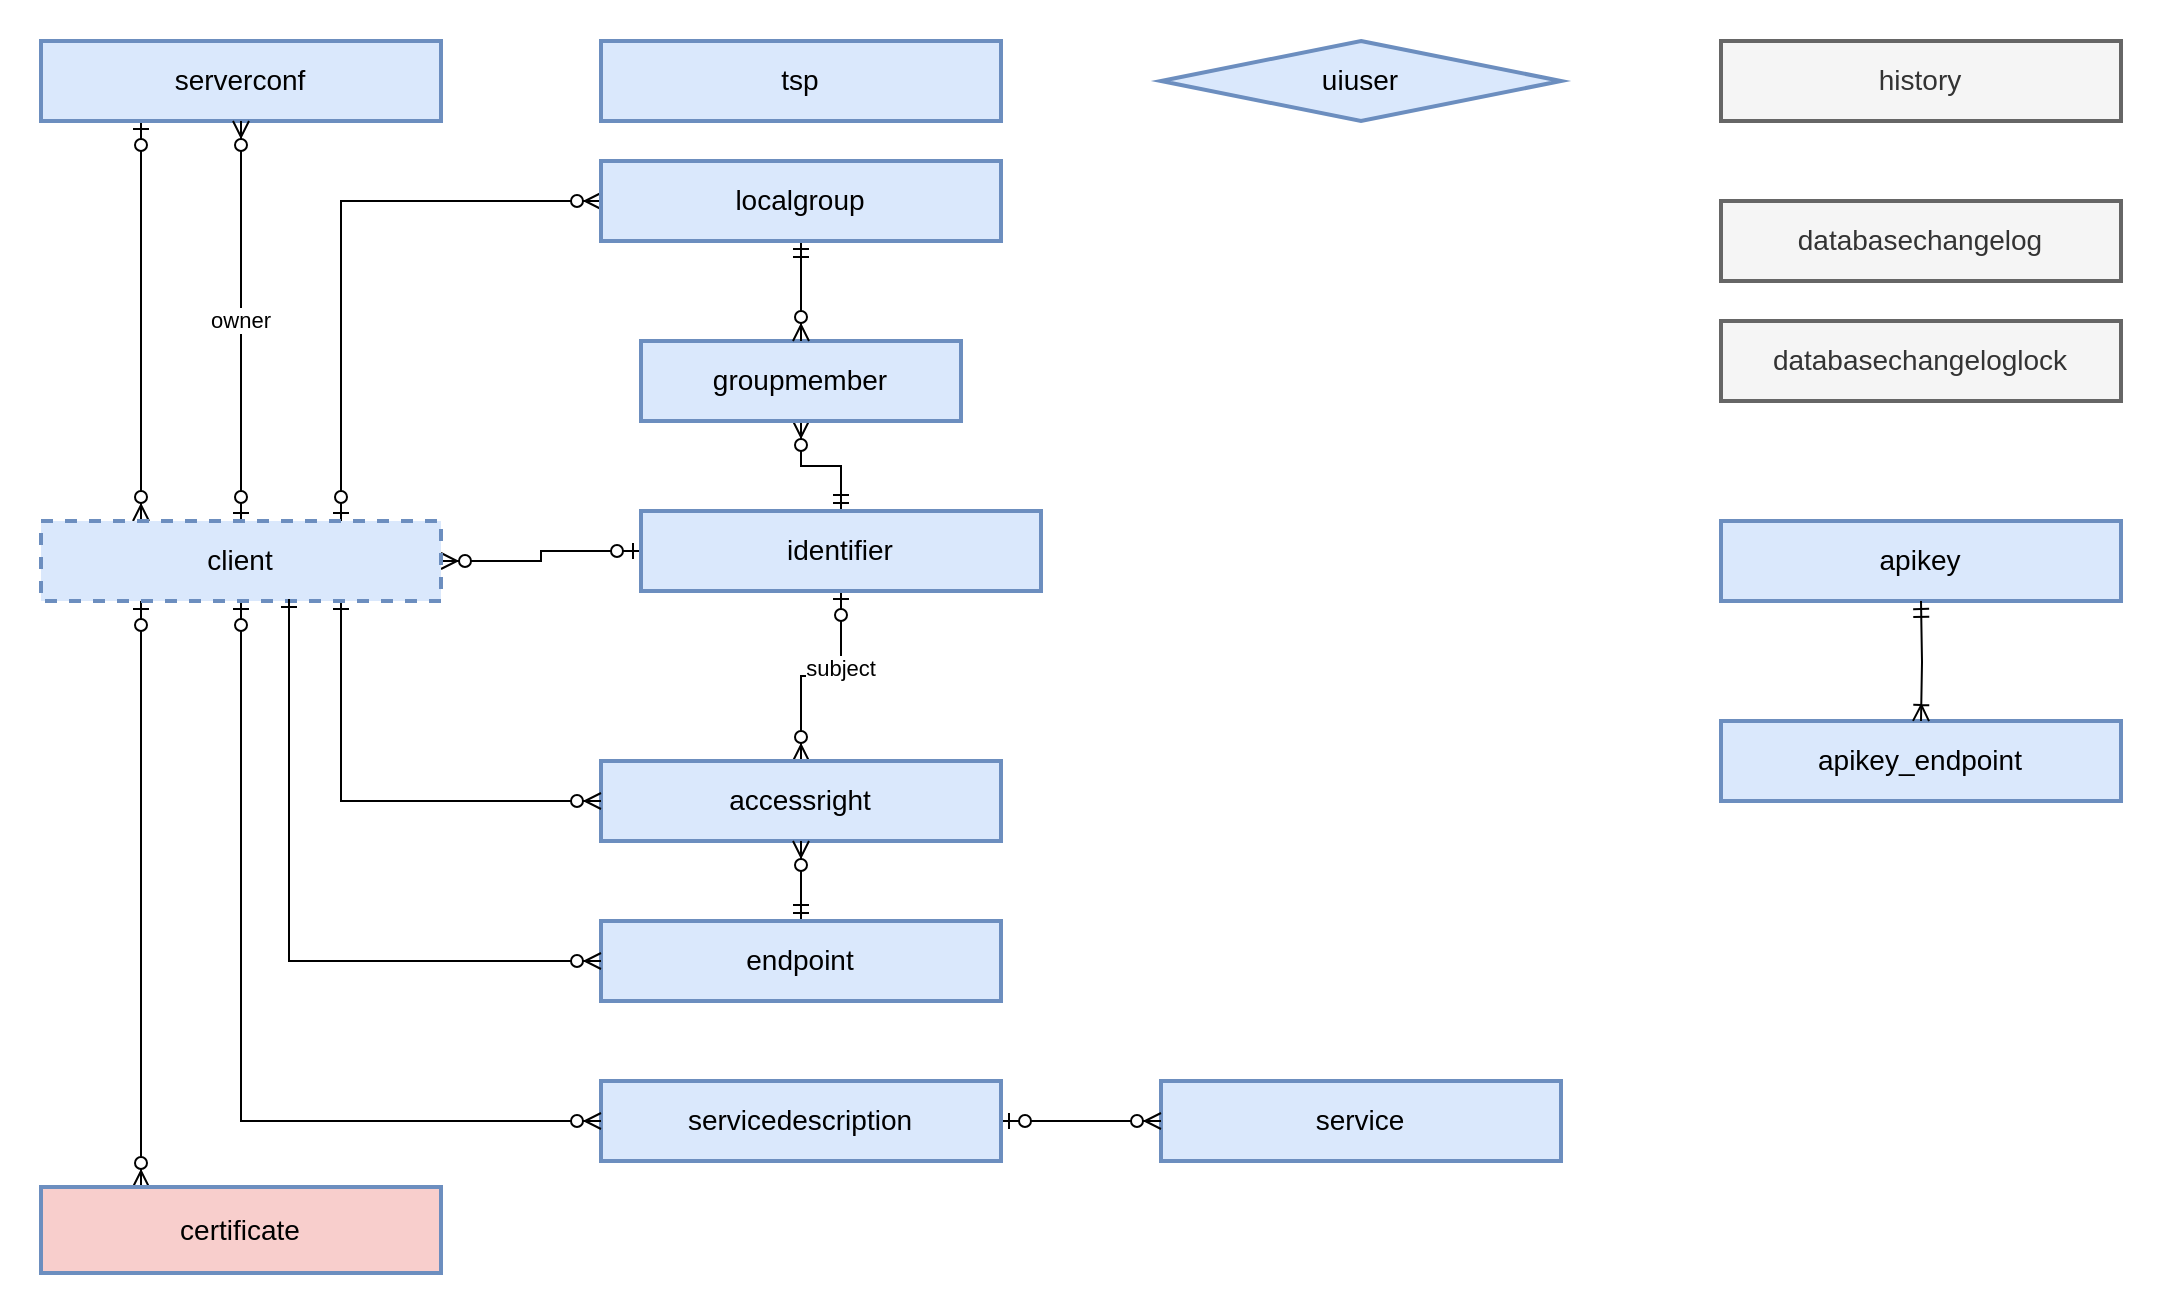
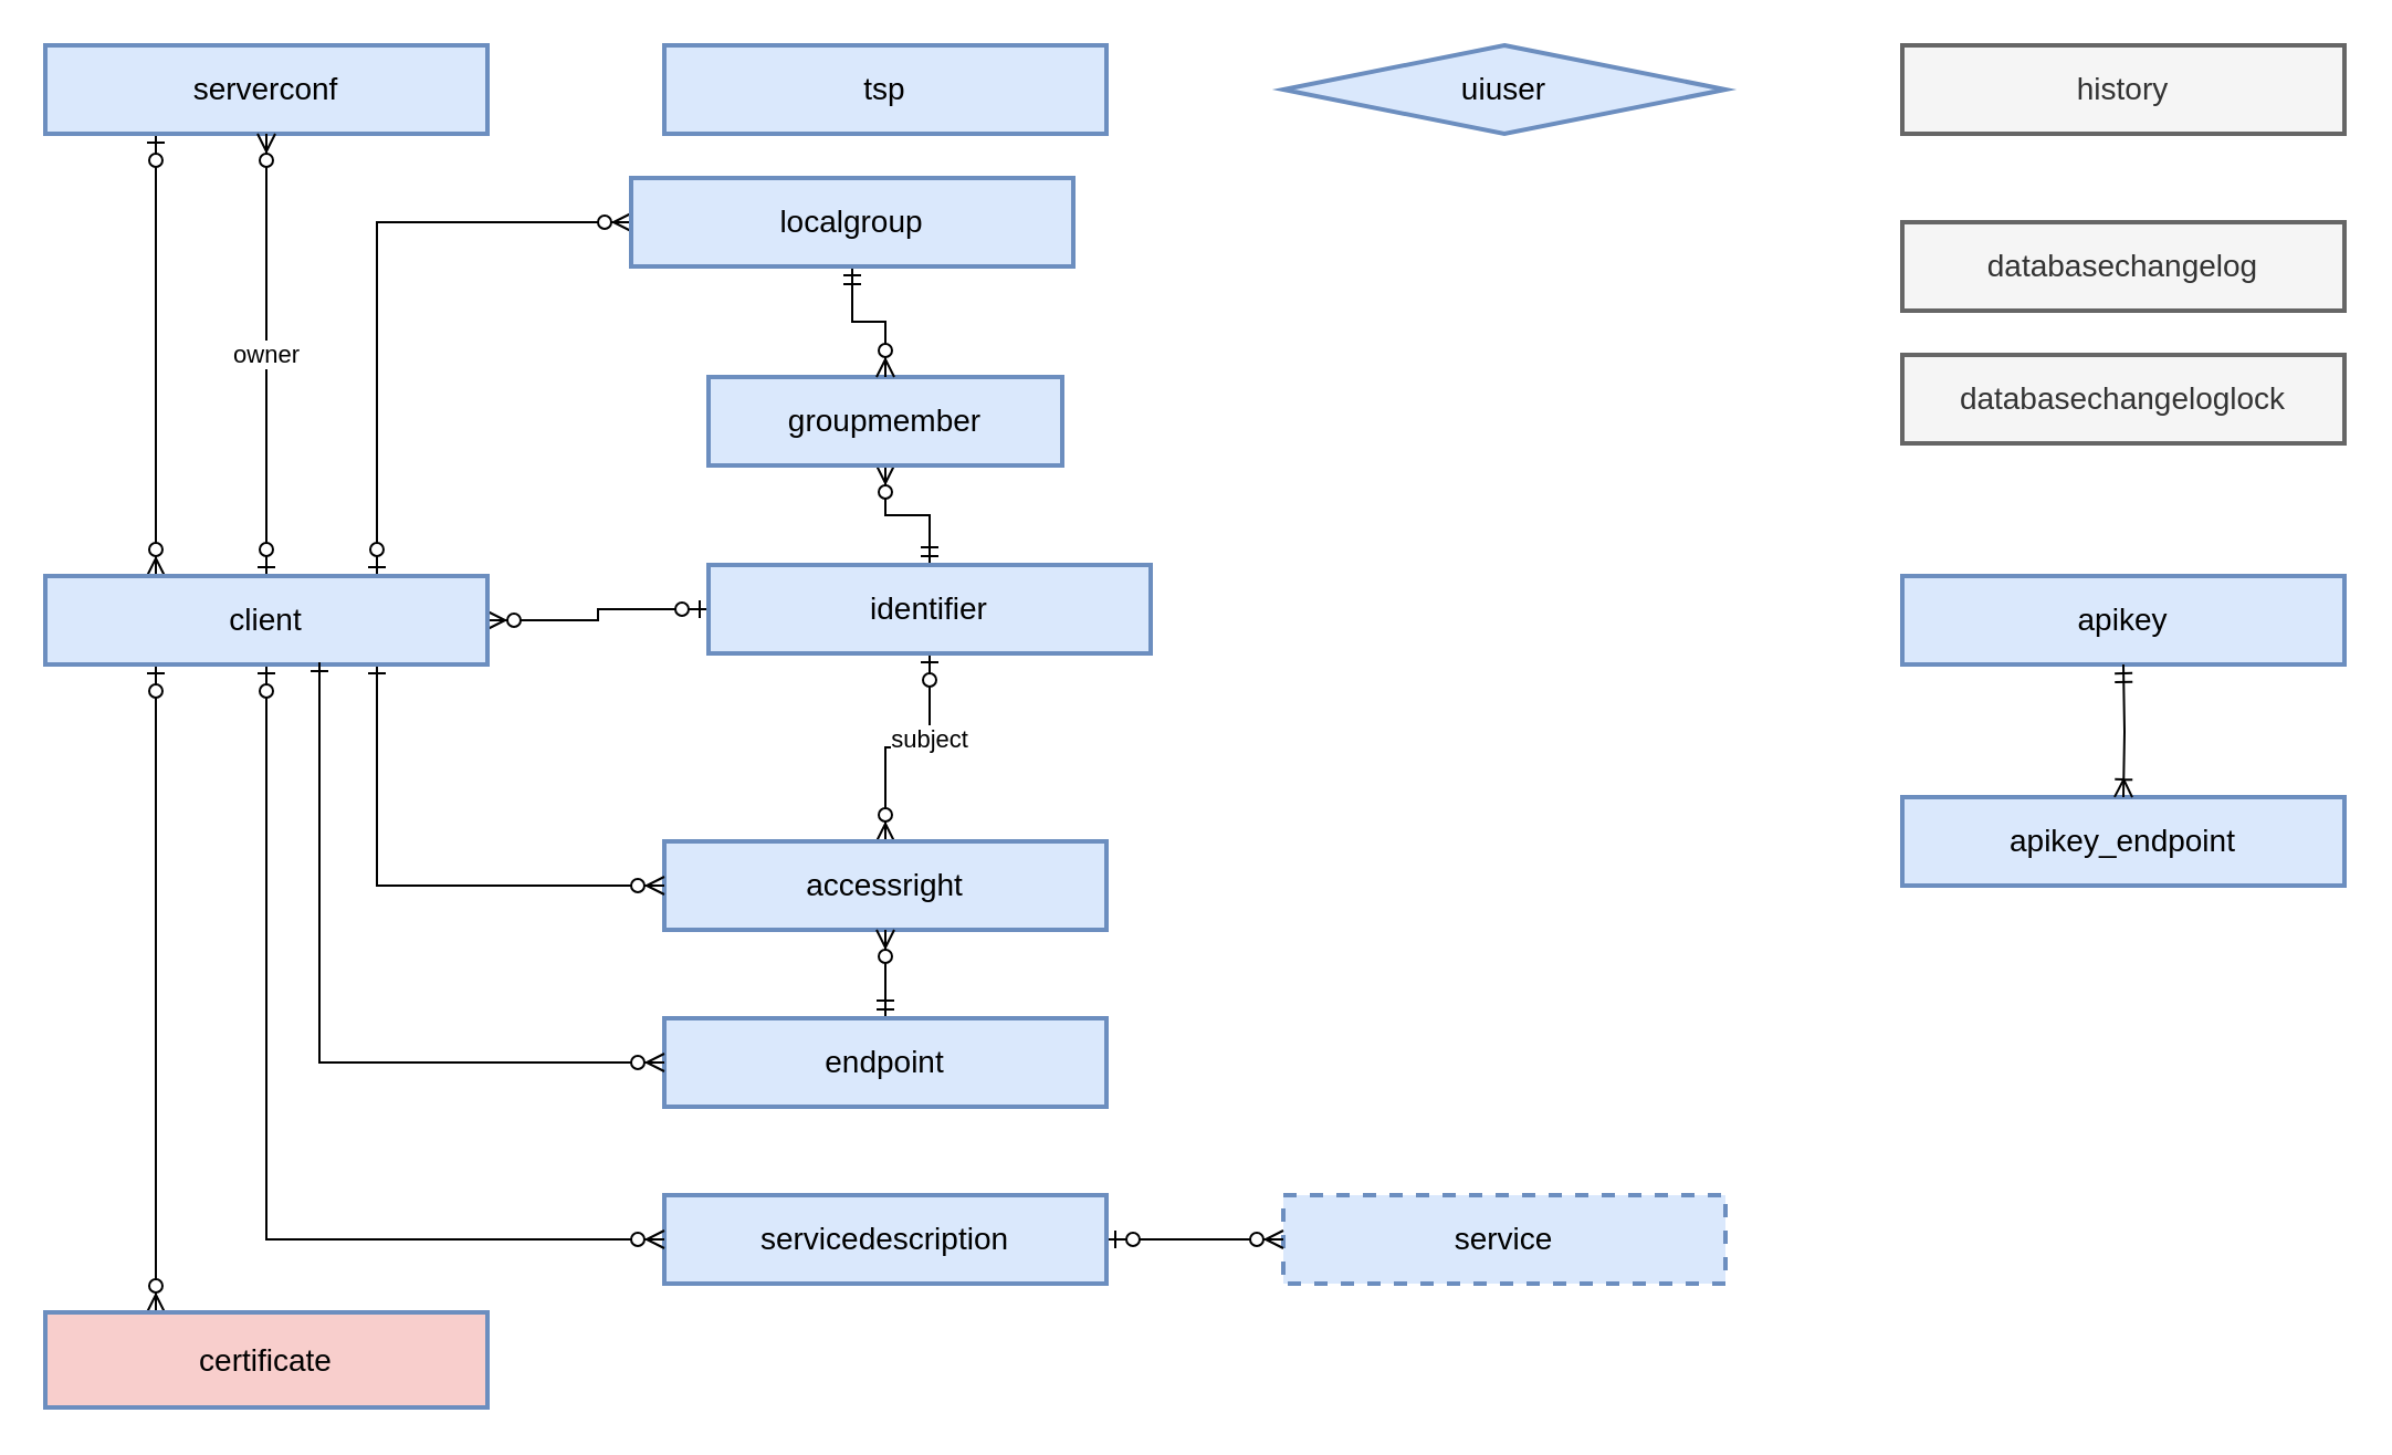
  <mxCell id="0" />
  <mxCell id="1" parent="0" />
- <mxCell id="2" value="service&lt;br&gt;" style="strokeWidth=2;whiteSpace=wrap;html=1;align=center;fontSize=14;fillColor=#dae8fc;strokeColor=#6c8ebf;" parent="1" vertex="1"><mxGeometry x="580" y="540" width="200" height="40" as="geometry" /></mxCell>
+ <mxCell id="2" value="service&lt;br&gt;" style="strokeWidth=2;whiteSpace=wrap;html=1;align=center;fontSize=14;fillColor=#dae8fc;strokeColor=#6c8ebf;dashed=1;" parent="1" vertex="1"><mxGeometry x="580" y="540" width="200" height="40" as="geometry" /></mxCell>
  <mxCell id="3" style="edgeStyle=orthogonalEdgeStyle;rounded=0;orthogonalLoop=1;jettySize=auto;html=1;exitX=1;exitY=0.5;exitDx=0;exitDy=0;entryX=0;entryY=0.5;entryDx=0;entryDy=0;startArrow=ERzeroToOne;startFill=1;endArrow=ERzeroToMany;endFill=1;" parent="1" source="4" target="2" edge="1"><mxGeometry relative="1" as="geometry" /></mxCell>
  <mxCell id="4" value="servicedescription&lt;br&gt;" style="strokeWidth=2;whiteSpace=wrap;html=1;align=center;fontSize=14;fillColor=#dae8fc;strokeColor=#6c8ebf;" parent="1" vertex="1"><mxGeometry x="300" y="540" width="200" height="40" as="geometry" /></mxCell>
  <mxCell id="5" style="edgeStyle=orthogonalEdgeStyle;rounded=0;orthogonalLoop=1;jettySize=auto;html=1;exitX=0;exitY=0.5;exitDx=0;exitDy=0;startArrow=ERzeroToOne;startFill=1;endArrow=ERzeroToMany;endFill=1;comic=0;" parent="1" source="8" target="23" edge="1"><mxGeometry relative="1" as="geometry" /></mxCell>
  <mxCell id="6" value="subject&lt;br&gt;" style="edgeStyle=orthogonalEdgeStyle;rounded=0;orthogonalLoop=1;jettySize=auto;html=1;exitX=0.5;exitY=1;exitDx=0;exitDy=0;entryX=0.5;entryY=0;entryDx=0;entryDy=0;startArrow=ERzeroToOne;startFill=1;endArrow=ERzeroToMany;endFill=1;" parent="1" source="8" target="10" edge="1"><mxGeometry x="-0.25" relative="1" as="geometry"><mxPoint as="offset" /></mxGeometry></mxCell>
  <mxCell id="7" style="edgeStyle=orthogonalEdgeStyle;rounded=0;orthogonalLoop=1;jettySize=auto;html=1;exitX=0.5;exitY=0;exitDx=0;exitDy=0;entryX=0.5;entryY=1;entryDx=0;entryDy=0;startArrow=ERmandOne;startFill=0;endArrow=ERzeroToMany;endFill=1;" parent="1" source="8" target="9" edge="1"><mxGeometry relative="1" as="geometry" /></mxCell>
  <mxCell id="8" value="identifier&lt;br&gt;" style="strokeWidth=2;whiteSpace=wrap;html=1;align=center;fontSize=14;fillColor=#dae8fc;strokeColor=#6c8ebf;" parent="1" vertex="1"><mxGeometry x="320" y="255" width="200" height="40" as="geometry" /></mxCell>
  <mxCell id="9" value="groupmember&lt;br&gt;" style="strokeWidth=2;whiteSpace=wrap;html=1;align=center;fontSize=14;fillColor=#dae8fc;strokeColor=#6c8ebf;" parent="1" vertex="1"><mxGeometry x="320" y="170" width="160" height="40" as="geometry" /></mxCell>
  <mxCell id="10" value="accessright&lt;br&gt;" style="strokeWidth=2;whiteSpace=wrap;html=1;align=center;fontSize=14;fillColor=#dae8fc;strokeColor=#6c8ebf;" parent="1" vertex="1"><mxGeometry x="300" y="380" width="200" height="40" as="geometry" /></mxCell>
  <mxCell id="11" value="databasechangeloglock&lt;br&gt;" style="strokeWidth=2;whiteSpace=wrap;html=1;align=center;fontSize=14;fillColor=#f5f5f5;strokeColor=#666666;fontColor=#333333;" parent="1" vertex="1"><mxGeometry x="860" y="160" width="200" height="40" as="geometry" /></mxCell>
  <mxCell id="12" value="databasechangelog&lt;br&gt;" style="strokeWidth=2;whiteSpace=wrap;html=1;align=center;fontSize=14;fillColor=#f5f5f5;strokeColor=#666666;fontColor=#333333;" parent="1" vertex="1"><mxGeometry x="860" y="100" width="200" height="40" as="geometry" /></mxCell>
  <mxCell id="13" value="history&lt;br&gt;" style="strokeWidth=2;whiteSpace=wrap;html=1;align=center;fontSize=14;fillColor=#f5f5f5;strokeColor=#666666;fontColor=#333333;" parent="1" vertex="1"><mxGeometry x="860" y="20" width="200" height="40" as="geometry" /></mxCell>
  <mxCell id="14" value="uiuser&lt;br&gt;" style="rhombus;strokeWidth=2;whiteSpace=wrap;html=1;align=center;fontSize=14;fillColor=#dae8fc;strokeColor=#6c8ebf;" parent="1" vertex="1"><mxGeometry x="580" y="20" width="200" height="40" as="geometry" /></mxCell>
  <mxCell id="15" style="edgeStyle=orthogonalEdgeStyle;rounded=0;orthogonalLoop=1;jettySize=auto;html=1;exitX=0.25;exitY=1;exitDx=0;exitDy=0;startArrow=ERzeroToOne;startFill=1;endArrow=ERzeroToMany;endFill=1;entryX=0.25;entryY=0;entryDx=0;entryDy=0;" parent="1" source="16" target="23" edge="1"><mxGeometry relative="1" as="geometry" /></mxCell>
  <mxCell id="16" value="serverconf&lt;br&gt;" style="strokeWidth=2;whiteSpace=wrap;html=1;align=center;fontSize=14;fillColor=#dae8fc;strokeColor=#6c8ebf;" parent="1" vertex="1"><mxGeometry x="20" y="20" width="200" height="40" as="geometry" /></mxCell>
  <mxCell id="17" value="tsp&lt;br&gt;" style="strokeWidth=2;whiteSpace=wrap;html=1;align=center;fontSize=14;fillColor=#dae8fc;strokeColor=#6c8ebf;" parent="1" vertex="1"><mxGeometry x="300" y="20" width="200" height="40" as="geometry" /></mxCell>
  <mxCell id="18" value="owner&lt;br&gt;" style="edgeStyle=orthogonalEdgeStyle;rounded=0;orthogonalLoop=1;jettySize=auto;html=1;exitX=0.5;exitY=0;exitDx=0;exitDy=0;entryX=0.5;entryY=1;entryDx=0;entryDy=0;startArrow=ERzeroToOne;startFill=1;endArrow=ERzeroToMany;endFill=1;" parent="1" source="23" target="16" edge="1"><mxGeometry relative="1" as="geometry" /></mxCell>
  <mxCell id="19" style="edgeStyle=orthogonalEdgeStyle;rounded=0;orthogonalLoop=1;jettySize=auto;html=1;exitX=0.5;exitY=1;exitDx=0;exitDy=0;entryX=0;entryY=0.5;entryDx=0;entryDy=0;startArrow=ERzeroToOne;startFill=1;endArrow=ERzeroToMany;endFill=1;" parent="1" source="23" target="4" edge="1"><mxGeometry relative="1" as="geometry" /></mxCell>
  <mxCell id="20" value="" style="edgeStyle=orthogonalEdgeStyle;rounded=0;orthogonalLoop=1;jettySize=auto;html=1;exitX=0.75;exitY=1;exitDx=0;exitDy=0;entryX=0;entryY=0.5;entryDx=0;entryDy=0;startArrow=ERone;startFill=0;endArrow=ERzeroToMany;endFill=1;" parent="1" source="23" target="10" edge="1"><mxGeometry x="-0.392" relative="1" as="geometry"><mxPoint as="offset" /></mxGeometry></mxCell>
  <mxCell id="21" style="edgeStyle=orthogonalEdgeStyle;rounded=0;orthogonalLoop=1;jettySize=auto;html=1;exitX=0.75;exitY=0;exitDx=0;exitDy=0;entryX=0;entryY=0.5;entryDx=0;entryDy=0;startArrow=ERzeroToOne;startFill=1;endArrow=ERzeroToMany;endFill=1;" parent="1" source="23" target="25" edge="1"><mxGeometry relative="1" as="geometry" /></mxCell>
  <mxCell id="22" style="edgeStyle=orthogonalEdgeStyle;rounded=0;orthogonalLoop=1;jettySize=auto;html=1;exitX=0.25;exitY=1;exitDx=0;exitDy=0;entryX=0.25;entryY=0;entryDx=0;entryDy=0;startArrow=ERzeroToOne;startFill=1;endArrow=ERzeroToMany;endFill=1;" parent="1" source="23" target="26" edge="1"><mxGeometry relative="1" as="geometry" /></mxCell>
- <mxCell id="23" value="client&lt;br&gt;" style="strokeWidth=2;whiteSpace=wrap;html=1;align=center;fontSize=14;fillColor=#dae8fc;strokeColor=#6c8ebf;dashed=1;" parent="1" vertex="1"><mxGeometry x="20" y="260" width="200" height="40" as="geometry" /></mxCell>
+ <mxCell id="23" value="client&lt;br&gt;" style="strokeWidth=2;whiteSpace=wrap;html=1;align=center;fontSize=14;fillColor=#dae8fc;strokeColor=#6c8ebf;" parent="1" vertex="1"><mxGeometry x="20" y="260" width="200" height="40" as="geometry" /></mxCell>
  <mxCell id="24" style="edgeStyle=orthogonalEdgeStyle;rounded=0;orthogonalLoop=1;jettySize=auto;html=1;exitX=0.5;exitY=1;exitDx=0;exitDy=0;startArrow=ERmandOne;startFill=0;endArrow=ERzeroToMany;endFill=1;" parent="1" source="25" target="9" edge="1"><mxGeometry relative="1" as="geometry" /></mxCell>
- <mxCell id="25" value="localgroup&lt;br&gt;" style="strokeWidth=2;whiteSpace=wrap;html=1;align=center;fontSize=14;fillColor=#dae8fc;strokeColor=#6c8ebf;" parent="1" vertex="1"><mxGeometry x="300" y="80" width="200" height="40" as="geometry" /></mxCell>
+ <mxCell id="25" value="localgroup&lt;br&gt;" style="strokeWidth=2;whiteSpace=wrap;html=1;align=center;fontSize=14;fillColor=#dae8fc;strokeColor=#6c8ebf;" parent="1" vertex="1"><mxGeometry x="285" y="80" width="200" height="40" as="geometry" /></mxCell>
  <mxCell id="26" value="certificate&lt;br&gt;" style="strokeWidth=2;whiteSpace=wrap;html=1;align=center;fontSize=14;fillColor=#f8cecc;strokeColor=#6c8ebf;" parent="1" vertex="1"><mxGeometry x="20" y="593" width="200" height="43" as="geometry" /></mxCell>
  <mxCell id="27" style="edgeStyle=orthogonalEdgeStyle;rounded=0;orthogonalLoop=1;jettySize=auto;html=1;exitX=0.5;exitY=0;exitDx=0;exitDy=0;endArrow=ERzeroToMany;endFill=1;startArrow=ERmandOne;startFill=0;" parent="1" source="28" target="10" edge="1"><mxGeometry relative="1" as="geometry" /></mxCell>
  <mxCell id="28" value="endpoint" style="strokeWidth=2;whiteSpace=wrap;html=1;align=center;fontSize=14;fillColor=#dae8fc;strokeColor=#6c8ebf;" parent="1" vertex="1"><mxGeometry x="300" y="460" width="200" height="40" as="geometry" /></mxCell>
  <mxCell id="29" value="" style="edgeStyle=orthogonalEdgeStyle;rounded=0;orthogonalLoop=1;jettySize=auto;html=1;exitX=0.62;exitY=0.975;exitDx=0;exitDy=0;entryX=0;entryY=0.5;entryDx=0;entryDy=0;startArrow=ERone;startFill=0;endArrow=ERzeroToMany;endFill=1;exitPerimeter=0;" parent="1" source="23" target="28" edge="1"><mxGeometry x="-0.392" relative="1" as="geometry"><mxPoint as="offset" /><mxPoint x="180" y="310" as="sourcePoint" /><mxPoint x="310" y="410" as="targetPoint" /></mxGeometry></mxCell>
  <mxCell id="30" value="apikey" style="strokeWidth=2;whiteSpace=wrap;html=1;align=center;fontSize=14;fillColor=#dae8fc;strokeColor=#6c8ebf;" parent="1" vertex="1"><mxGeometry x="860" y="260" width="200" height="40" as="geometry" /></mxCell>
  <mxCell id="31" value="apikey_endpoint" style="strokeWidth=2;whiteSpace=wrap;html=1;align=center;fontSize=14;fillColor=#dae8fc;strokeColor=#6c8ebf;" parent="1" vertex="1"><mxGeometry x="860" y="360" width="200" height="40" as="geometry" /></mxCell>
  <mxCell id="32" style="edgeStyle=orthogonalEdgeStyle;rounded=0;orthogonalLoop=1;jettySize=auto;html=1;exitX=0.5;exitY=1;exitDx=0;exitDy=0;startArrow=ERmandOne;startFill=0;endArrow=ERoneToMany;endFill=0;entryX=0.5;entryY=0;entryDx=0;entryDy=0;" parent="1" target="31" edge="1"><mxGeometry relative="1" as="geometry"><mxPoint x="960" y="300" as="sourcePoint" /><mxPoint x="960" y="350" as="targetPoint" /></mxGeometry></mxCell>
